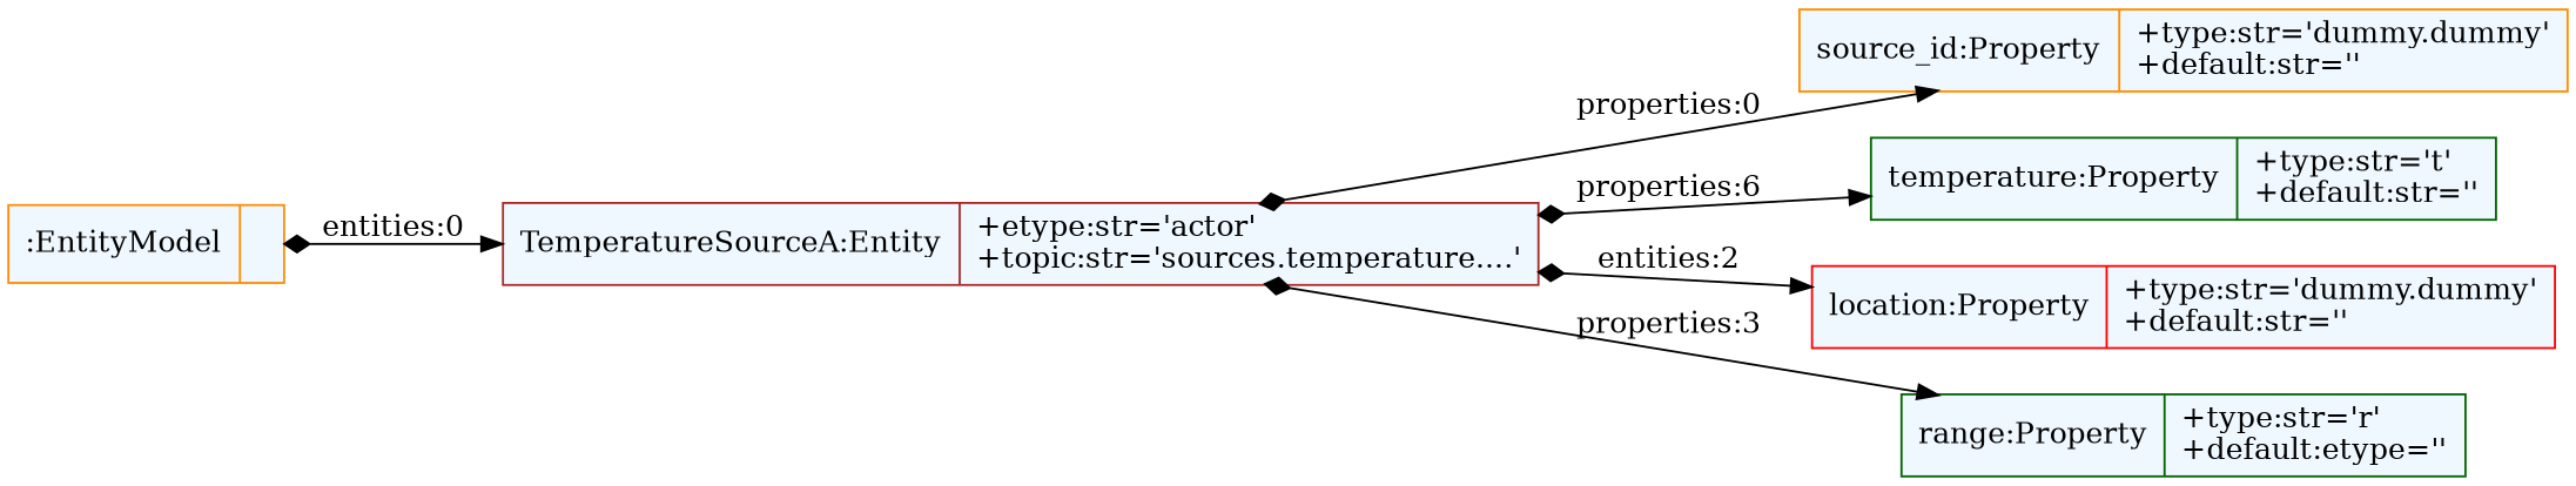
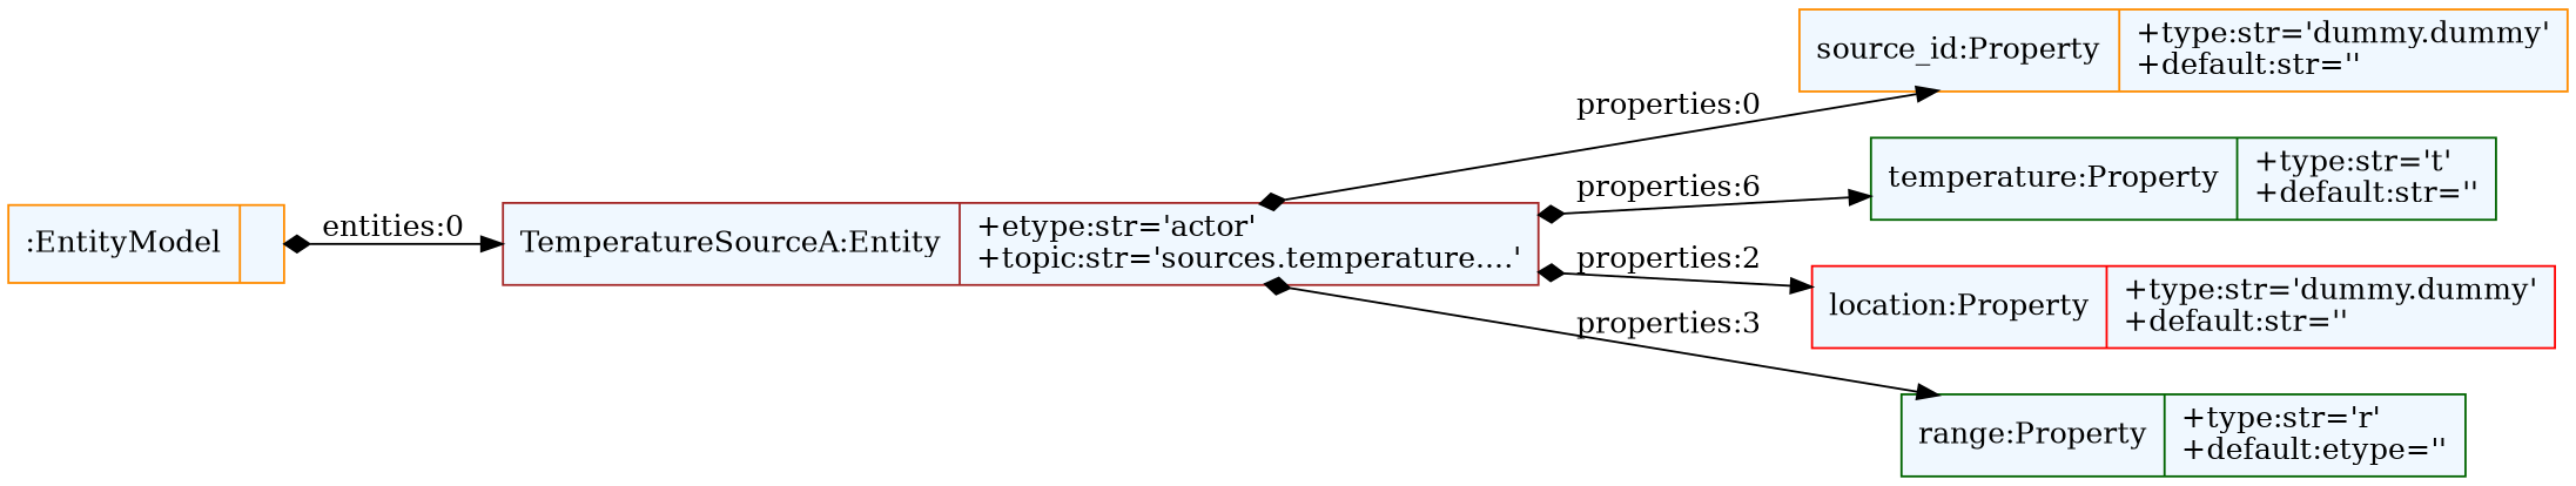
  digraph {
    fontname="Bitstream Vera Sans"
    fontsize=8
    nodesep=0.3
    rankdir=LR
    node [color=darkorange fillcolor=aliceblue shape=record style=filled]
    edge [arrowtail=diamond dir=both]
    n1 [label="{:EntityModel|}"]
    n2 [color=brown label="{TemperatureSourceA:Entity|+etype:str='actor'\l+topic:str='sources.temperature....'\l}"]
    n3 [label="{source_id:Property|+type:str='dummy.dummy'\l+default:str=''\l}"]
    n4 [color=darkgreen label="{temperature:Property|+type:str='t'\l+default:str=''\l}"]
    n5 [color=red label="{location:Property|+type:str='dummy.dummy'\l+default:str=''\l}"]
    n6 [color=darkgreen label="{range:Property|+type:str='r'\l+default:etype=''\l}"]
    n1 -> n2 [label="entities:0"]
    n2 -> n3 [label="properties:0"]
    n2 -> n4 [label="properties:6"]
-   n2 -> n5 [label="entities:2"]
+   n2 -> n5 [label="properties:2"]
    n2 -> n6 [label="properties:3"]
  }
